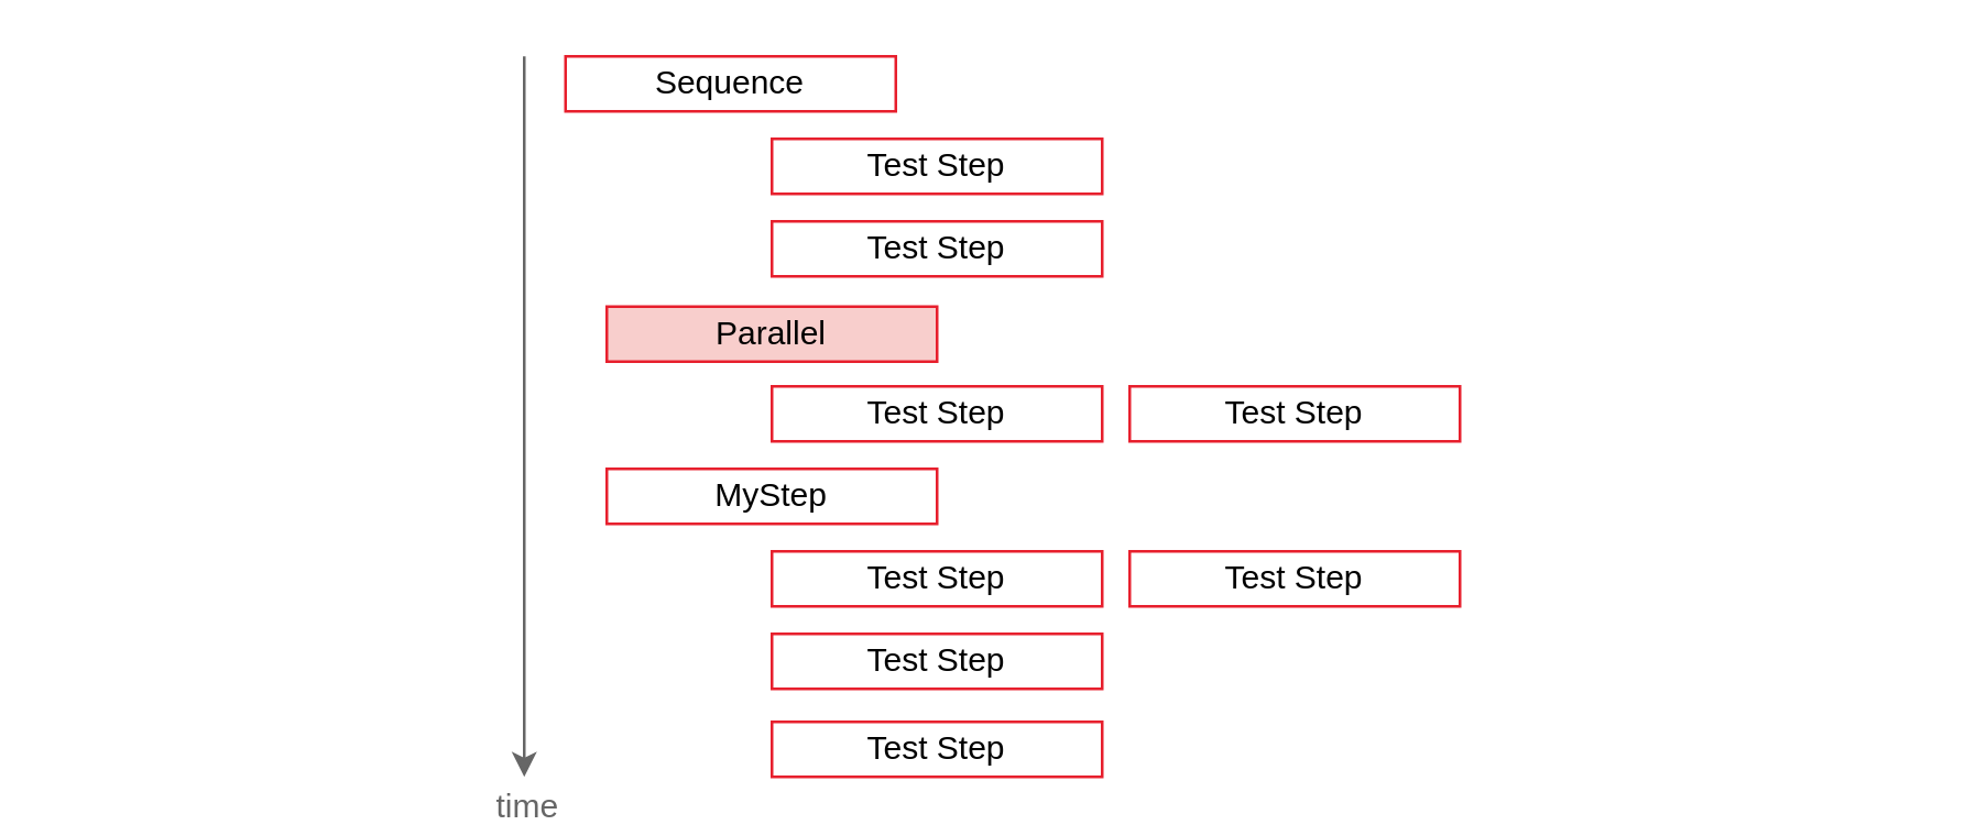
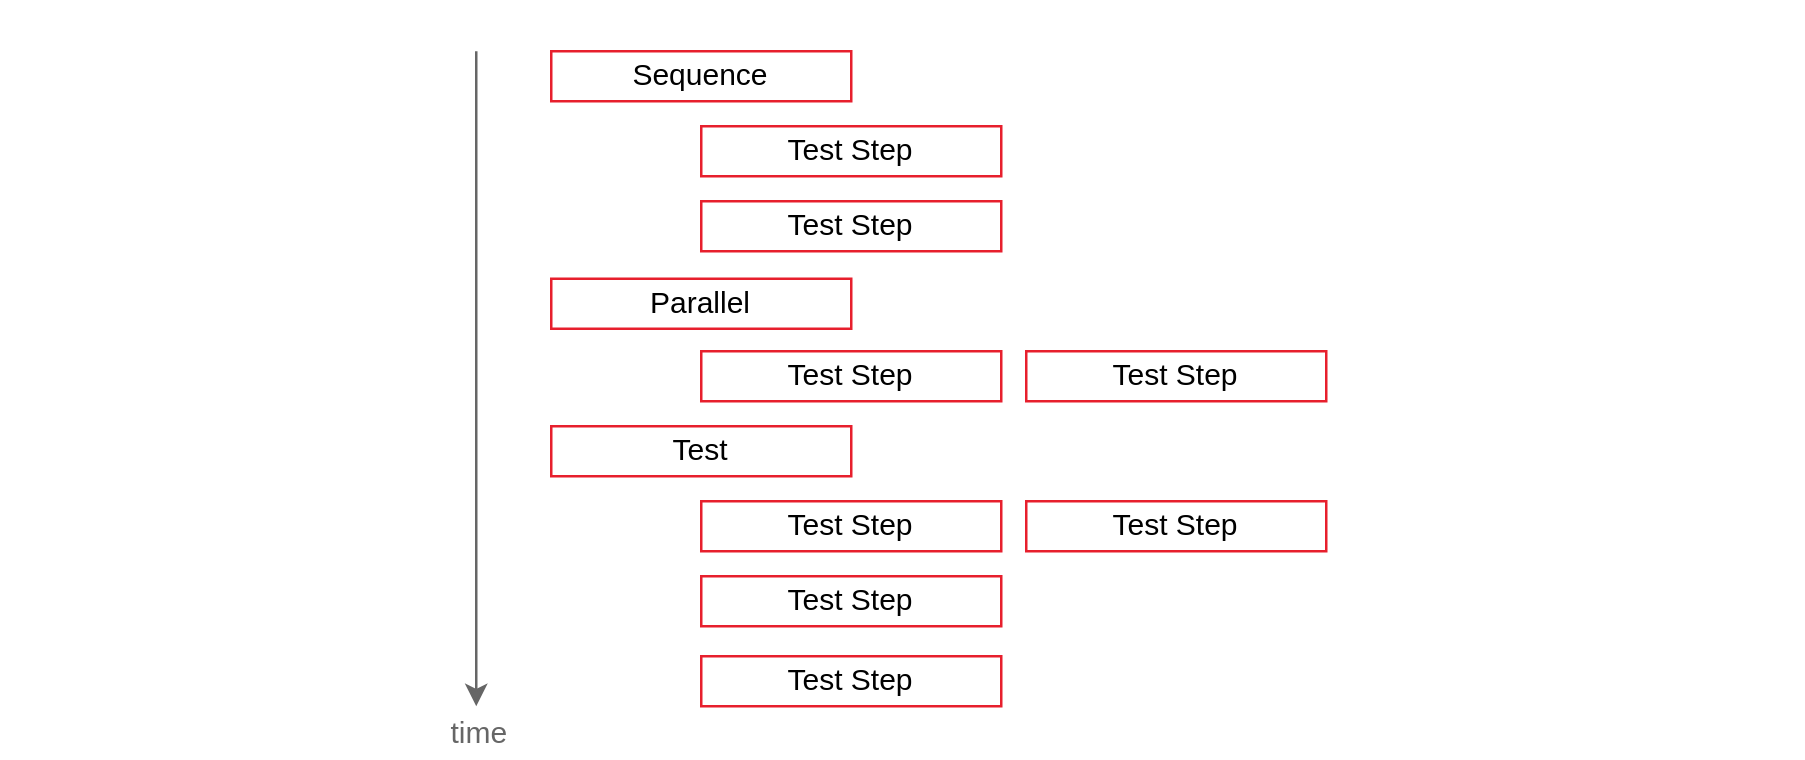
  <mxCell id="0" />
  <mxCell id="1" parent="0" />
- <mxCell id="2" value="Parallel" style="rounded=0;whiteSpace=wrap;html=1;align=center;strokeColor=#E71F2D;fillColor=#f8cecc;" parent="1" vertex="1"><mxGeometry x="220" y="111" width="120" height="20" as="geometry" /></mxCell>
+ <mxCell id="2" value="Parallel" style="rounded=0;whiteSpace=wrap;html=1;align=center;strokeColor=#E71F2D;" parent="1" vertex="1"><mxGeometry x="220" y="111" width="120" height="20" as="geometry" /></mxCell>
  <mxCell id="3" value="Test Step" style="rounded=0;whiteSpace=wrap;html=1;align=center;strokeColor=#E71F2D;" parent="1" vertex="1"><mxGeometry x="280" y="50" width="120" height="20" as="geometry" /></mxCell>
- <mxCell id="4" value="Sequence" style="rounded=0;whiteSpace=wrap;html=1;align=center;strokeColor=#E71F2D;" parent="1" vertex="1"><mxGeometry x="205" y="20" width="120" height="20" as="geometry" /></mxCell>
+ <mxCell id="4" value="Sequence" style="rounded=0;whiteSpace=wrap;html=1;align=center;strokeColor=#E71F2D;" parent="1" vertex="1"><mxGeometry x="220" y="20" width="120" height="20" as="geometry" /></mxCell>
  <mxCell id="5" value="Test Step" style="rounded=0;whiteSpace=wrap;html=1;align=center;strokeColor=#E71F2D;" parent="1" vertex="1"><mxGeometry x="280" y="80" width="120" height="20" as="geometry" /></mxCell>
  <mxCell id="6" value="Test Step" style="rounded=0;whiteSpace=wrap;html=1;align=center;strokeColor=#E71F2D;" parent="1" vertex="1"><mxGeometry x="280" y="140" width="120" height="20" as="geometry" /></mxCell>
  <mxCell id="7" value="Test Step" style="rounded=0;whiteSpace=wrap;html=1;align=center;strokeColor=#E71F2D;" parent="1" vertex="1"><mxGeometry x="410" y="140" width="120" height="20" as="geometry" /></mxCell>
- <mxCell id="8" value="MyStep" style="rounded=0;whiteSpace=wrap;html=1;align=center;strokeColor=#E71F2D;" parent="1" vertex="1"><mxGeometry x="220" y="170" width="120" height="20" as="geometry" /></mxCell>
+ <mxCell id="8" value="Test" style="rounded=0;whiteSpace=wrap;html=1;align=center;strokeColor=#E71F2D;" parent="1" vertex="1"><mxGeometry x="220" y="170" width="120" height="20" as="geometry" /></mxCell>
  <mxCell id="9" value="Test Step" style="rounded=0;whiteSpace=wrap;html=1;align=center;strokeColor=#E71F2D;" parent="1" vertex="1"><mxGeometry x="280" y="200" width="120" height="20" as="geometry" /></mxCell>
  <mxCell id="10" value="Test Step" style="rounded=0;whiteSpace=wrap;html=1;align=center;strokeColor=#E71F2D;" parent="1" vertex="1"><mxGeometry x="280" y="230" width="120" height="20" as="geometry" /></mxCell>
  <mxCell id="11" value="Test Step" style="rounded=0;whiteSpace=wrap;html=1;align=center;strokeColor=#E71F2D;" parent="1" vertex="1"><mxGeometry x="410" y="200" width="120" height="20" as="geometry" /></mxCell>
  <mxCell id="12" value="Test Step" style="rounded=0;whiteSpace=wrap;html=1;align=center;strokeColor=#E71F2D;" parent="1" vertex="1"><mxGeometry x="280" y="262" width="120" height="20" as="geometry" /></mxCell>
  <mxCell id="13" value="" style="endArrow=classic;html=1;strokeColor=#666666;" parent="1" edge="1"><mxGeometry width="50" height="50" relative="1" as="geometry"><mxPoint x="190" y="20" as="sourcePoint" /><mxPoint x="190" y="282" as="targetPoint" /></mxGeometry></mxCell>
  <mxCell id="14" value="&lt;font color=&quot;#666666&quot;&gt;time&lt;/font&gt;" style="text;html=1;align=center;verticalAlign=middle;resizable=0;points=[];labelBackgroundColor=#ffffff;" parent="13" vertex="1" connectable="0"><mxGeometry x="0.465" y="-2" relative="1" as="geometry"><mxPoint x="2" y="80.28" as="offset" /></mxGeometry></mxCell>
  <mxCell id="15" value="" style="rounded=0;whiteSpace=wrap;html=1;strokeColor=none;fillColor=none;" vertex="1" parent="1"><mxGeometry x="20" y="130" width="679.71" height="40" as="geometry" /></mxCell>
